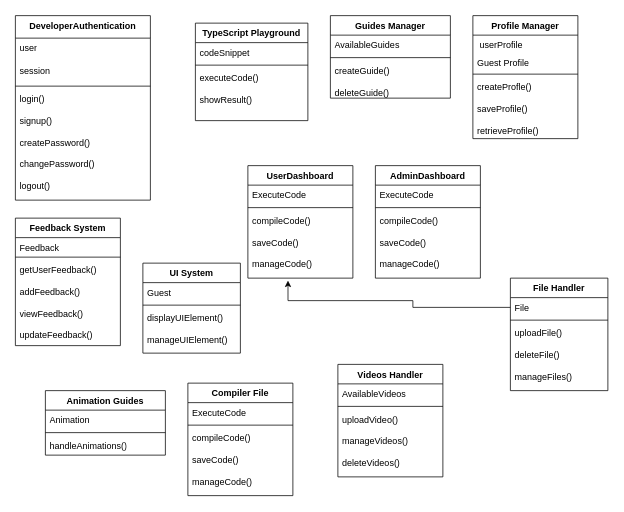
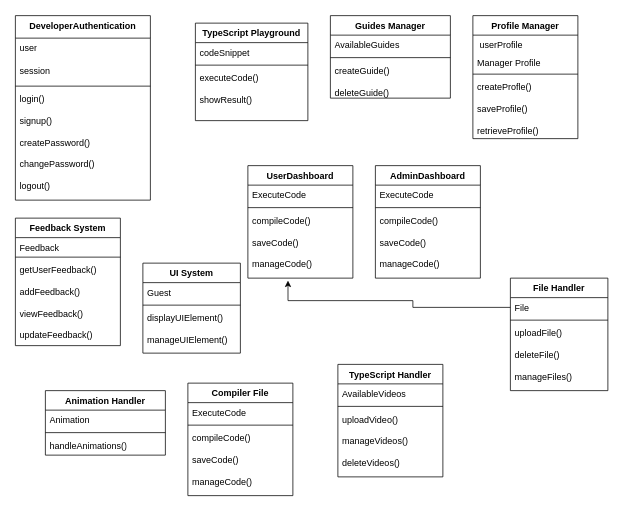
  <mxCell id="0" />
  <mxCell id="1" parent="0" />
  <mxCell id="2" value="DeveloperAuthentication" style="swimlane;fontStyle=1;align=center;verticalAlign=top;childLayout=stackLayout;horizontal=1;startSize=30;horizontalStack=0;resizeParent=1;resizeParentMax=0;resizeLast=0;collapsible=1;marginBottom=0;whiteSpace=wrap;html=1;" parent="1" vertex="1"><mxGeometry x="20" y="20" width="180" height="246" as="geometry" /></mxCell>
  <mxCell id="3" value="user" style="text;strokeColor=none;fillColor=none;align=left;verticalAlign=top;spacingLeft=4;spacingRight=4;overflow=hidden;rotatable=0;points=[[0,0.5],[1,0.5]];portConstraint=eastwest;whiteSpace=wrap;html=1;" parent="2" vertex="1"><mxGeometry y="30" width="180" height="30" as="geometry" /></mxCell>
  <mxCell id="4" value="session" style="text;strokeColor=none;fillColor=none;align=left;verticalAlign=top;spacingLeft=4;spacingRight=4;overflow=hidden;rotatable=0;points=[[0,0.5],[1,0.5]];portConstraint=eastwest;whiteSpace=wrap;html=1;" vertex="1" parent="2"><mxGeometry y="60" width="180" height="30" as="geometry" /></mxCell>
  <mxCell id="5" value="" style="line;strokeWidth=1;fillColor=none;align=left;verticalAlign=middle;spacingTop=-1;spacingLeft=3;spacingRight=3;rotatable=0;labelPosition=right;points=[];portConstraint=eastwest;strokeColor=inherit;" parent="2" vertex="1"><mxGeometry y="90" width="180" height="8" as="geometry" /></mxCell>
  <mxCell id="6" value="login()&lt;br&gt;&lt;br&gt;signup()&lt;br&gt;&lt;br&gt;createPassword()&lt;br&gt;&lt;br&gt;changePassword()&lt;br&gt;&lt;br&gt;logout()&lt;div style=&quot;line-height: 40%;&quot;&gt;&lt;br&gt;&lt;/div&gt;" style="text;strokeColor=none;fillColor=none;align=left;verticalAlign=top;spacingLeft=4;spacingRight=4;overflow=hidden;rotatable=0;points=[[0,0.5],[1,0.5]];portConstraint=eastwest;whiteSpace=wrap;html=1;" parent="2" vertex="1"><mxGeometry y="98" width="180" height="148" as="geometry" /></mxCell>
- <mxCell id="7" value="Videos Handler" style="swimlane;fontStyle=1;align=center;verticalAlign=top;childLayout=stackLayout;horizontal=1;startSize=26;horizontalStack=0;resizeParent=1;resizeParentMax=0;resizeLast=0;collapsible=1;marginBottom=0;whiteSpace=wrap;html=1;" parent="1" vertex="1"><mxGeometry x="450" y="485" width="140" height="150" as="geometry" /></mxCell>
+ <mxCell id="7" value="TypeScript Handler" style="swimlane;fontStyle=1;align=center;verticalAlign=top;childLayout=stackLayout;horizontal=1;startSize=26;horizontalStack=0;resizeParent=1;resizeParentMax=0;resizeLast=0;collapsible=1;marginBottom=0;whiteSpace=wrap;html=1;" parent="1" vertex="1"><mxGeometry x="450" y="485" width="140" height="150" as="geometry" /></mxCell>
  <mxCell id="8" value="AvailableVideos&amp;nbsp;" style="text;strokeColor=none;fillColor=none;align=left;verticalAlign=top;spacingLeft=4;spacingRight=4;overflow=hidden;rotatable=0;points=[[0,0.5],[1,0.5]];portConstraint=eastwest;whiteSpace=wrap;html=1;" parent="7" vertex="1"><mxGeometry y="26" width="140" height="26" as="geometry" /></mxCell>
  <mxCell id="9" value="" style="line;strokeWidth=1;fillColor=none;align=left;verticalAlign=middle;spacingTop=-1;spacingLeft=3;spacingRight=3;rotatable=0;labelPosition=right;points=[];portConstraint=eastwest;strokeColor=inherit;" parent="7" vertex="1"><mxGeometry y="52" width="140" height="8" as="geometry" /></mxCell>
  <mxCell id="10" value="uploadVideo()&lt;br&gt;&lt;br&gt;manageVideos()&lt;br&gt;&lt;br&gt;deleteVideos()" style="text;strokeColor=none;fillColor=none;align=left;verticalAlign=top;spacingLeft=4;spacingRight=4;overflow=hidden;rotatable=0;points=[[0,0.5],[1,0.5]];portConstraint=eastwest;whiteSpace=wrap;html=1;" parent="7" vertex="1"><mxGeometry y="60" width="140" height="90" as="geometry" /></mxCell>
  <mxCell id="11" value="Profile Manager" style="swimlane;fontStyle=1;align=center;verticalAlign=top;childLayout=stackLayout;horizontal=1;startSize=26;horizontalStack=0;resizeParent=1;resizeParentMax=0;resizeLast=0;collapsible=1;marginBottom=0;whiteSpace=wrap;html=1;" parent="1" vertex="1"><mxGeometry x="630" y="20" width="140" height="164" as="geometry" /></mxCell>
  <mxCell id="12" value="&amp;nbsp;userProfile" style="text;strokeColor=none;fillColor=none;align=left;verticalAlign=top;spacingLeft=4;spacingRight=4;overflow=hidden;rotatable=0;points=[[0,0.5],[1,0.5]];portConstraint=eastwest;whiteSpace=wrap;html=1;" parent="11" vertex="1"><mxGeometry y="26" width="140" height="24" as="geometry" /></mxCell>
- <mxCell id="13" value="Guest Profile" style="text;strokeColor=none;fillColor=none;align=left;verticalAlign=top;spacingLeft=4;spacingRight=4;overflow=hidden;rotatable=0;points=[[0,0.5],[1,0.5]];portConstraint=eastwest;whiteSpace=wrap;html=1;" vertex="1" parent="11"><mxGeometry y="50" width="140" height="24" as="geometry" /></mxCell>
+ <mxCell id="13" value="Manager Profile" style="text;strokeColor=none;fillColor=none;align=left;verticalAlign=top;spacingLeft=4;spacingRight=4;overflow=hidden;rotatable=0;points=[[0,0.5],[1,0.5]];portConstraint=eastwest;whiteSpace=wrap;html=1;" vertex="1" parent="11"><mxGeometry y="50" width="140" height="24" as="geometry" /></mxCell>
  <mxCell id="14" value="" style="line;strokeWidth=1;fillColor=none;align=left;verticalAlign=middle;spacingTop=-1;spacingLeft=3;spacingRight=3;rotatable=0;labelPosition=right;points=[];portConstraint=eastwest;strokeColor=inherit;" parent="11" vertex="1"><mxGeometry y="74" width="140" height="8" as="geometry" /></mxCell>
  <mxCell id="15" value="createProfle()&lt;br&gt;&lt;br&gt;saveProfile()&lt;br&gt;&lt;br&gt;retrieveProfile()" style="text;strokeColor=none;fillColor=none;align=left;verticalAlign=top;spacingLeft=4;spacingRight=4;overflow=hidden;rotatable=0;points=[[0,0.5],[1,0.5]];portConstraint=eastwest;whiteSpace=wrap;html=1;" parent="11" vertex="1"><mxGeometry y="82" width="140" height="82" as="geometry" /></mxCell>
  <mxCell id="16" value="Guides Manager" style="swimlane;fontStyle=1;align=center;verticalAlign=top;childLayout=stackLayout;horizontal=1;startSize=26;horizontalStack=0;resizeParent=1;resizeParentMax=0;resizeLast=0;collapsible=1;marginBottom=0;whiteSpace=wrap;html=1;" parent="1" vertex="1"><mxGeometry x="440" y="20" width="160" height="110" as="geometry" /></mxCell>
  <mxCell id="17" value="AvailableGuides&amp;nbsp;" style="text;strokeColor=none;fillColor=none;align=left;verticalAlign=top;spacingLeft=4;spacingRight=4;overflow=hidden;rotatable=0;points=[[0,0.5],[1,0.5]];portConstraint=eastwest;whiteSpace=wrap;html=1;" parent="16" vertex="1"><mxGeometry y="26" width="160" height="26" as="geometry" /></mxCell>
  <mxCell id="18" value="" style="line;strokeWidth=1;fillColor=none;align=left;verticalAlign=middle;spacingTop=-1;spacingLeft=3;spacingRight=3;rotatable=0;labelPosition=right;points=[];portConstraint=eastwest;strokeColor=inherit;" parent="16" vertex="1"><mxGeometry y="52" width="160" height="8" as="geometry" /></mxCell>
  <mxCell id="19" value="createGuide()&lt;br&gt;&lt;br&gt;deleteGuide()&lt;div&gt;&lt;br&gt;&lt;/div&gt;" style="text;strokeColor=none;fillColor=none;align=left;verticalAlign=top;spacingLeft=4;spacingRight=4;overflow=hidden;rotatable=0;points=[[0,0.5],[1,0.5]];portConstraint=eastwest;whiteSpace=wrap;html=1;" parent="16" vertex="1"><mxGeometry y="60" width="160" height="50" as="geometry" /></mxCell>
  <mxCell id="20" value="Compiler File" style="swimlane;fontStyle=1;align=center;verticalAlign=top;childLayout=stackLayout;horizontal=1;startSize=26;horizontalStack=0;resizeParent=1;resizeParentMax=0;resizeLast=0;collapsible=1;marginBottom=0;whiteSpace=wrap;html=1;" parent="1" vertex="1"><mxGeometry x="250" y="510" width="140" height="150" as="geometry" /></mxCell>
  <mxCell id="21" value="ExecuteCode&amp;nbsp;" style="text;strokeColor=none;fillColor=none;align=left;verticalAlign=top;spacingLeft=4;spacingRight=4;overflow=hidden;rotatable=0;points=[[0,0.5],[1,0.5]];portConstraint=eastwest;whiteSpace=wrap;html=1;" parent="20" vertex="1"><mxGeometry y="26" width="140" height="26" as="geometry" /></mxCell>
  <mxCell id="22" value="" style="line;strokeWidth=1;fillColor=none;align=left;verticalAlign=middle;spacingTop=-1;spacingLeft=3;spacingRight=3;rotatable=0;labelPosition=right;points=[];portConstraint=eastwest;strokeColor=inherit;" parent="20" vertex="1"><mxGeometry y="52" width="140" height="8" as="geometry" /></mxCell>
  <mxCell id="23" value="compileCode()&lt;br&gt;&lt;br&gt;saveCode()&lt;br&gt;&lt;br&gt;manageCode()" style="text;strokeColor=none;fillColor=none;align=left;verticalAlign=top;spacingLeft=4;spacingRight=4;overflow=hidden;rotatable=0;points=[[0,0.5],[1,0.5]];portConstraint=eastwest;whiteSpace=wrap;html=1;" parent="20" vertex="1"><mxGeometry y="60" width="140" height="90" as="geometry" /></mxCell>
  <mxCell id="24" value="Feedback System" style="swimlane;fontStyle=1;align=center;verticalAlign=top;childLayout=stackLayout;horizontal=1;startSize=26;horizontalStack=0;resizeParent=1;resizeParentMax=0;resizeLast=0;collapsible=1;marginBottom=0;whiteSpace=wrap;html=1;" parent="1" vertex="1"><mxGeometry x="20" y="290" width="140" height="170" as="geometry" /></mxCell>
  <mxCell id="25" value="Feedback&amp;nbsp;" style="text;strokeColor=none;fillColor=none;align=left;verticalAlign=top;spacingLeft=4;spacingRight=4;overflow=hidden;rotatable=0;points=[[0,0.5],[1,0.5]];portConstraint=eastwest;whiteSpace=wrap;html=1;" parent="24" vertex="1"><mxGeometry y="26" width="140" height="22" as="geometry" /></mxCell>
  <mxCell id="26" value="" style="line;strokeWidth=1;fillColor=none;align=left;verticalAlign=middle;spacingTop=-1;spacingLeft=3;spacingRight=3;rotatable=0;labelPosition=right;points=[];portConstraint=eastwest;strokeColor=inherit;" parent="24" vertex="1"><mxGeometry y="48" width="140" height="8" as="geometry" /></mxCell>
  <mxCell id="27" value="getUserFeedback()&lt;br&gt;&lt;br&gt;addFeedback()&lt;br&gt;&lt;br&gt;viewFeedback()&lt;br&gt;&lt;br&gt;updateFeedback()&lt;br&gt;&lt;div&gt;&lt;br&gt;&lt;/div&gt;" style="text;strokeColor=none;fillColor=none;align=left;verticalAlign=top;spacingLeft=4;spacingRight=4;overflow=hidden;rotatable=0;points=[[0,0.5],[1,0.5]];portConstraint=eastwest;whiteSpace=wrap;html=1;" parent="24" vertex="1"><mxGeometry y="56" width="140" height="114" as="geometry" /></mxCell>
  <mxCell id="28" value="UI System" style="swimlane;fontStyle=1;align=center;verticalAlign=top;childLayout=stackLayout;horizontal=1;startSize=26;horizontalStack=0;resizeParent=1;resizeParentMax=0;resizeLast=0;collapsible=1;marginBottom=0;whiteSpace=wrap;html=1;" parent="1" vertex="1"><mxGeometry x="190" y="350" width="130" height="120" as="geometry" /></mxCell>
  <mxCell id="29" value="Guest&amp;nbsp;" style="text;strokeColor=none;fillColor=none;align=left;verticalAlign=top;spacingLeft=4;spacingRight=4;overflow=hidden;rotatable=0;points=[[0,0.5],[1,0.5]];portConstraint=eastwest;whiteSpace=wrap;html=1;" parent="28" vertex="1"><mxGeometry y="26" width="130" height="26" as="geometry" /></mxCell>
  <mxCell id="30" value="" style="line;strokeWidth=1;fillColor=none;align=left;verticalAlign=middle;spacingTop=-1;spacingLeft=3;spacingRight=3;rotatable=0;labelPosition=right;points=[];portConstraint=eastwest;strokeColor=inherit;" parent="28" vertex="1"><mxGeometry y="52" width="130" height="8" as="geometry" /></mxCell>
  <mxCell id="31" value="displayUIElement()&lt;br&gt;&lt;br&gt;manageUIElement()" style="text;strokeColor=none;fillColor=none;align=left;verticalAlign=top;spacingLeft=4;spacingRight=4;overflow=hidden;rotatable=0;points=[[0,0.5],[1,0.5]];portConstraint=eastwest;whiteSpace=wrap;html=1;" parent="28" vertex="1"><mxGeometry y="60" width="130" height="60" as="geometry" /></mxCell>
- <mxCell id="32" value="Animation Guides" style="swimlane;fontStyle=1;align=center;verticalAlign=top;childLayout=stackLayout;horizontal=1;startSize=26;horizontalStack=0;resizeParent=1;resizeParentMax=0;resizeLast=0;collapsible=1;marginBottom=0;whiteSpace=wrap;html=1;" parent="1" vertex="1"><mxGeometry x="60" y="520" width="160" height="86" as="geometry" /></mxCell>
+ <mxCell id="32" value="Animation Handler" style="swimlane;fontStyle=1;align=center;verticalAlign=top;childLayout=stackLayout;horizontal=1;startSize=26;horizontalStack=0;resizeParent=1;resizeParentMax=0;resizeLast=0;collapsible=1;marginBottom=0;whiteSpace=wrap;html=1;" parent="1" vertex="1"><mxGeometry x="60" y="520" width="160" height="86" as="geometry" /></mxCell>
  <mxCell id="33" value="Animation&amp;nbsp;" style="text;strokeColor=none;fillColor=none;align=left;verticalAlign=top;spacingLeft=4;spacingRight=4;overflow=hidden;rotatable=0;points=[[0,0.5],[1,0.5]];portConstraint=eastwest;whiteSpace=wrap;html=1;" parent="32" vertex="1"><mxGeometry y="26" width="160" height="26" as="geometry" /></mxCell>
  <mxCell id="34" value="" style="line;strokeWidth=1;fillColor=none;align=left;verticalAlign=middle;spacingTop=-1;spacingLeft=3;spacingRight=3;rotatable=0;labelPosition=right;points=[];portConstraint=eastwest;strokeColor=inherit;" parent="32" vertex="1"><mxGeometry y="52" width="160" height="8" as="geometry" /></mxCell>
  <mxCell id="35" value="handleAnimations()" style="text;strokeColor=none;fillColor=none;align=left;verticalAlign=top;spacingLeft=4;spacingRight=4;overflow=hidden;rotatable=0;points=[[0,0.5],[1,0.5]];portConstraint=eastwest;whiteSpace=wrap;html=1;" parent="32" vertex="1"><mxGeometry y="60" width="160" height="26" as="geometry" /></mxCell>
  <mxCell id="36" style="edgeStyle=orthogonalEdgeStyle;rounded=0;jumpStyle=none;html=1;exitX=0;exitY=0.5;exitDx=0;exitDy=0;entryX=0.382;entryY=1.036;entryDx=0;entryDy=0;entryPerimeter=0;" edge="1" parent="1" source="38" target="44"><mxGeometry relative="1" as="geometry"><Array as="points"><mxPoint x="550" y="409" /><mxPoint x="550" y="400" /><mxPoint x="384" y="400" /></Array></mxGeometry></mxCell>
  <mxCell id="37" value="File Handler" style="swimlane;fontStyle=1;align=center;verticalAlign=top;childLayout=stackLayout;horizontal=1;startSize=26;horizontalStack=0;resizeParent=1;resizeParentMax=0;resizeLast=0;collapsible=1;marginBottom=0;whiteSpace=wrap;html=1;" parent="1" vertex="1"><mxGeometry x="680" y="370" width="130" height="150" as="geometry" /></mxCell>
  <mxCell id="38" value="File&amp;nbsp;" style="text;strokeColor=none;fillColor=none;align=left;verticalAlign=top;spacingLeft=4;spacingRight=4;overflow=hidden;rotatable=0;points=[[0,0.5],[1,0.5]];portConstraint=eastwest;whiteSpace=wrap;html=1;" parent="37" vertex="1"><mxGeometry y="26" width="130" height="26" as="geometry" /></mxCell>
  <mxCell id="39" value="" style="line;strokeWidth=1;fillColor=none;align=left;verticalAlign=middle;spacingTop=-1;spacingLeft=3;spacingRight=3;rotatable=0;labelPosition=right;points=[];portConstraint=eastwest;strokeColor=inherit;" parent="37" vertex="1"><mxGeometry y="52" width="130" height="8" as="geometry" /></mxCell>
  <mxCell id="40" value="uploadFile()&lt;br&gt;&lt;br&gt;deleteFile()&lt;br&gt;&lt;br&gt;manageFiles()" style="text;strokeColor=none;fillColor=none;align=left;verticalAlign=top;spacingLeft=4;spacingRight=4;overflow=hidden;rotatable=0;points=[[0,0.5],[1,0.5]];portConstraint=eastwest;whiteSpace=wrap;html=1;" parent="37" vertex="1"><mxGeometry y="60" width="130" height="90" as="geometry" /></mxCell>
  <mxCell id="41" value="UserDashboard" style="swimlane;fontStyle=1;align=center;verticalAlign=top;childLayout=stackLayout;horizontal=1;startSize=26;horizontalStack=0;resizeParent=1;resizeParentMax=0;resizeLast=0;collapsible=1;marginBottom=0;whiteSpace=wrap;html=1;" vertex="1" parent="1"><mxGeometry x="330" y="220" width="140" height="150" as="geometry" /></mxCell>
  <mxCell id="42" value="ExecuteCode&amp;nbsp;" style="text;strokeColor=none;fillColor=none;align=left;verticalAlign=top;spacingLeft=4;spacingRight=4;overflow=hidden;rotatable=0;points=[[0,0.5],[1,0.5]];portConstraint=eastwest;whiteSpace=wrap;html=1;" vertex="1" parent="41"><mxGeometry y="26" width="140" height="26" as="geometry" /></mxCell>
  <mxCell id="43" value="" style="line;strokeWidth=1;fillColor=none;align=left;verticalAlign=middle;spacingTop=-1;spacingLeft=3;spacingRight=3;rotatable=0;labelPosition=right;points=[];portConstraint=eastwest;strokeColor=inherit;" vertex="1" parent="41"><mxGeometry y="52" width="140" height="8" as="geometry" /></mxCell>
  <mxCell id="44" value="compileCode()&lt;br&gt;&lt;br&gt;saveCode()&lt;br&gt;&lt;br&gt;manageCode()" style="text;strokeColor=none;fillColor=none;align=left;verticalAlign=top;spacingLeft=4;spacingRight=4;overflow=hidden;rotatable=0;points=[[0,0.5],[1,0.5]];portConstraint=eastwest;whiteSpace=wrap;html=1;" vertex="1" parent="41"><mxGeometry y="60" width="140" height="90" as="geometry" /></mxCell>
  <mxCell id="45" value="AdminDashboard" style="swimlane;fontStyle=1;align=center;verticalAlign=top;childLayout=stackLayout;horizontal=1;startSize=26;horizontalStack=0;resizeParent=1;resizeParentMax=0;resizeLast=0;collapsible=1;marginBottom=0;whiteSpace=wrap;html=1;" vertex="1" parent="1"><mxGeometry x="500" y="220" width="140" height="150" as="geometry" /></mxCell>
  <mxCell id="46" value="ExecuteCode&amp;nbsp;" style="text;strokeColor=none;fillColor=none;align=left;verticalAlign=top;spacingLeft=4;spacingRight=4;overflow=hidden;rotatable=0;points=[[0,0.5],[1,0.5]];portConstraint=eastwest;whiteSpace=wrap;html=1;" vertex="1" parent="45"><mxGeometry y="26" width="140" height="26" as="geometry" /></mxCell>
  <mxCell id="47" value="" style="line;strokeWidth=1;fillColor=none;align=left;verticalAlign=middle;spacingTop=-1;spacingLeft=3;spacingRight=3;rotatable=0;labelPosition=right;points=[];portConstraint=eastwest;strokeColor=inherit;" vertex="1" parent="45"><mxGeometry y="52" width="140" height="8" as="geometry" /></mxCell>
  <mxCell id="48" value="compileCode()&lt;br&gt;&lt;br&gt;saveCode()&lt;br&gt;&lt;br&gt;manageCode()" style="text;strokeColor=none;fillColor=none;align=left;verticalAlign=top;spacingLeft=4;spacingRight=4;overflow=hidden;rotatable=0;points=[[0,0.5],[1,0.5]];portConstraint=eastwest;whiteSpace=wrap;html=1;" vertex="1" parent="45"><mxGeometry y="60" width="140" height="90" as="geometry" /></mxCell>
  <mxCell id="49" value="TypeScript Playground" style="swimlane;fontStyle=1;align=center;verticalAlign=top;childLayout=stackLayout;horizontal=1;startSize=26;horizontalStack=0;resizeParent=1;resizeParentMax=0;resizeLast=0;collapsible=1;marginBottom=0;whiteSpace=wrap;html=1;" vertex="1" parent="1"><mxGeometry x="260" y="30" width="150" height="130" as="geometry" /></mxCell>
  <mxCell id="50" value="codeSnippet" style="text;strokeColor=none;fillColor=none;align=left;verticalAlign=top;spacingLeft=4;spacingRight=4;overflow=hidden;rotatable=0;points=[[0,0.5],[1,0.5]];portConstraint=eastwest;whiteSpace=wrap;html=1;" vertex="1" parent="49"><mxGeometry y="26" width="150" height="26" as="geometry" /></mxCell>
  <mxCell id="51" value="" style="line;strokeWidth=1;fillColor=none;align=left;verticalAlign=middle;spacingTop=-1;spacingLeft=3;spacingRight=3;rotatable=0;labelPosition=right;points=[];portConstraint=eastwest;strokeColor=inherit;" vertex="1" parent="49"><mxGeometry y="52" width="150" height="8" as="geometry" /></mxCell>
  <mxCell id="52" value="executeCode()&lt;br&gt;&lt;br&gt;showResult()" style="text;strokeColor=none;fillColor=none;align=left;verticalAlign=top;spacingLeft=4;spacingRight=4;overflow=hidden;rotatable=0;points=[[0,0.5],[1,0.5]];portConstraint=eastwest;whiteSpace=wrap;html=1;" vertex="1" parent="49"><mxGeometry y="60" width="150" height="70" as="geometry" /></mxCell>
